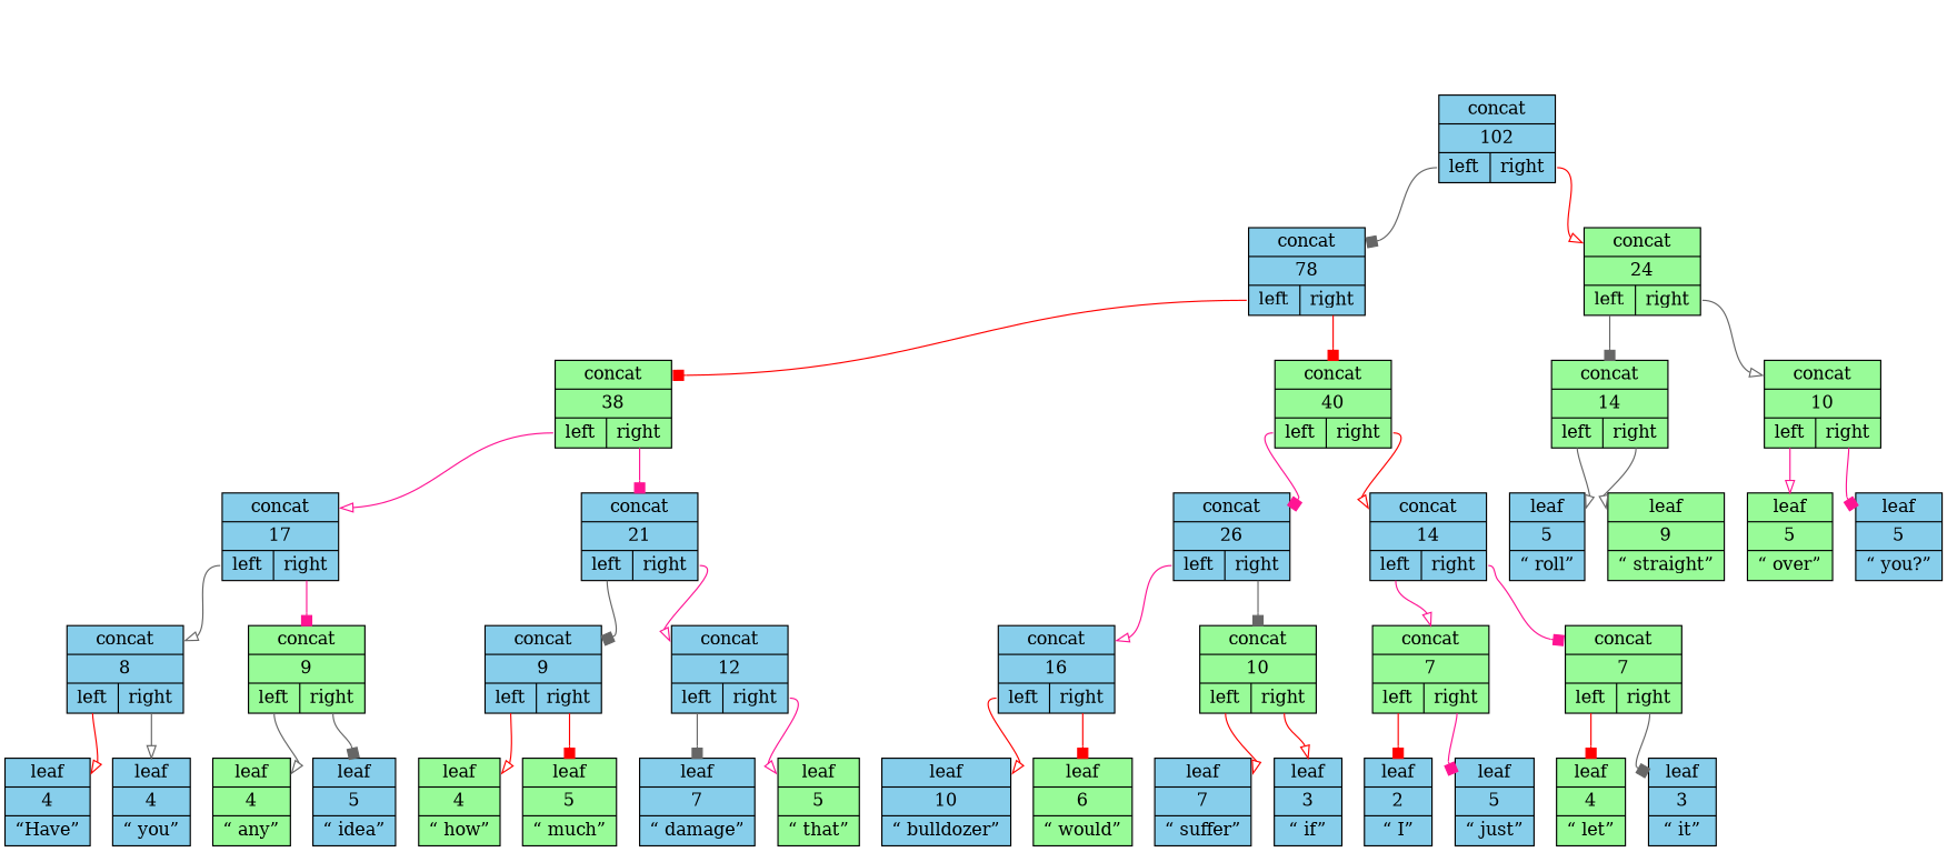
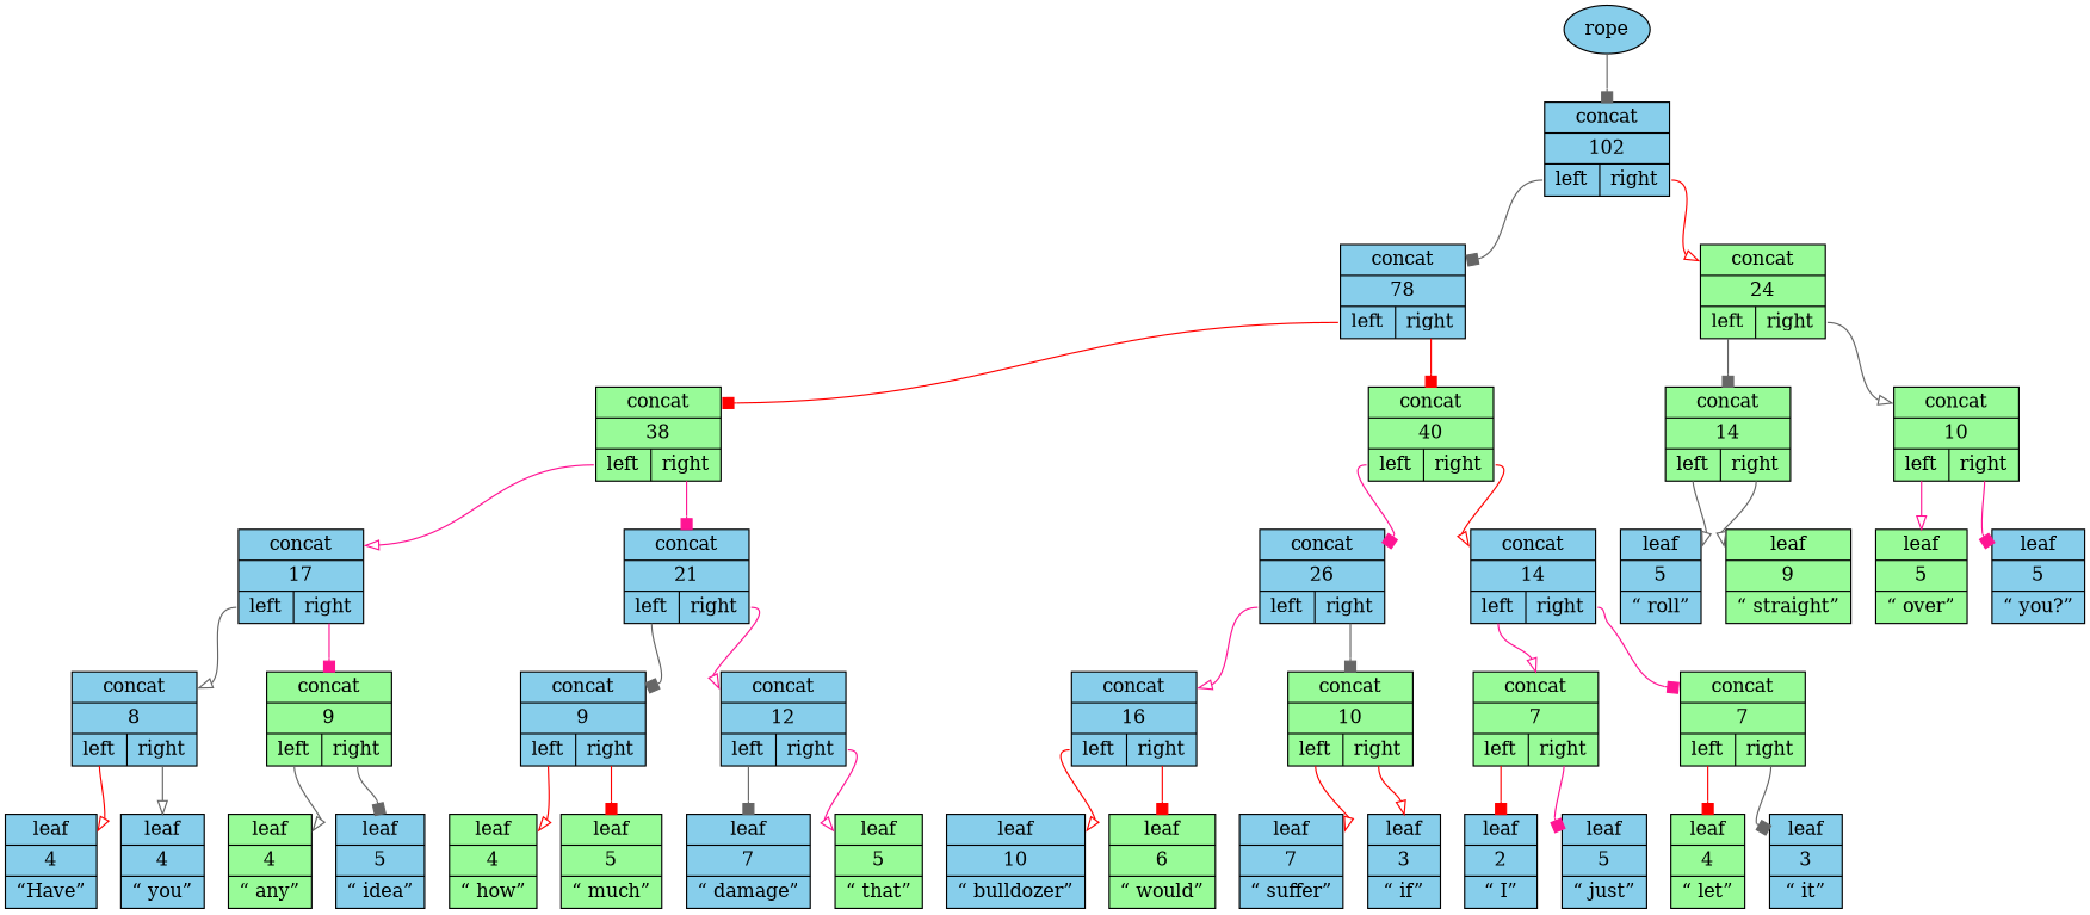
  digraph {
    node [fillcolor=skyblue shape=record style=filled]
    edge [headport=type tailport=left color=gray40 arrowhead=box]
    n1 [label="{<type> concat | <length> 102 | { <left> left | <right> right } }"]
    n2 [label="{<type> concat | <length> 78 | { <left> left | <right> right } }"]
    n3 [fillcolor=palegreen label="{<type> concat | <length> 24 | { <left> left | <right> right } }"]
    n4 [fillcolor=palegreen label="{<type> concat | <length> 38 | { <left> left | <right> right } }"]
    n5 [fillcolor=palegreen label="{<type> concat | <length> 40 | { <left> left | <right> right } }"]
    n6 [label="{<type> concat | <length> 17 | { <left> left | <right> right } }"]
    n7 [label="{<type> concat | <length> 21 | { <left> left | <right> right } }"]
    n8 [label="{<type> concat | <length> 8 | { <left> left | <right> right } }"]
    n9 [fillcolor=palegreen label="{<type> concat | <length> 9 | { <left> left | <right> right } }"]
    n10 [label="{ <type> leaf | <length> 4 | <value> &#8220;Have&#8221; }"]
    n11 [label="{ <type> leaf | <length> 4 | <value> &#8220; you&#8221; }"]
    n12 [label="{ <type> leaf | <length> 4 | <value> &#8220; any&#8221; }" fillcolor=palegreen]
    n13 [label="{ <type> leaf | <length> 5 | <value> &#8220; idea&#8221; }"]
    n14 [label="{<type> concat | <length> 9 | { <left> left | <right> right } }"]
    n15 [label="{<type> concat | <length> 12 | { <left> left | <right> right } }"]
    n16 [label="{ <type> leaf | <length> 4 | <value> &#8220; how&#8221; }" fillcolor=palegreen]
    n17 [label="{ <type> leaf | <length> 5 | <value> &#8220; much&#8221; }" fillcolor=palegreen]
    n18 [label="{ <type> leaf | <length> 7 | <value> &#8220; damage&#8221; }"]
    n19 [label="{ <type> leaf | <length> 5 | <value> &#8220; that&#8221; }" fillcolor=palegreen]
    n20 [label="{<type> concat | <length> 26 | { <left> left | <right> right } }"]
    n21 [label="{<type> concat | <length> 14 | { <left> left | <right> right } }"]
    n22 [label="{<type> concat | <length> 16 | { <left> left | <right> right } }"]
    n23 [fillcolor=palegreen label="{<type> concat | <length> 10 | { <left> left | <right> right } }"]
    n24 [label="{ <type> leaf | <length> 10 | <value> &#8220; bulldozer&#8221; }"]
    n25 [label="{ <type> leaf | <length> 6 | <value> &#8220; would&#8221; }" fillcolor=palegreen]
    n26 [label="{ <type> leaf | <length> 7 | <value> &#8220; suffer&#8221; }"]
    n27 [label="{ <type> leaf | <length> 3 | <value> &#8220; if&#8221; }"]
    n28 [fillcolor=palegreen label="{<type> concat | <length> 7 | { <left> left | <right> right } }"]
    n29 [fillcolor=palegreen label="{<type> concat | <length> 7 | { <left> left | <right> right } }"]
    n30 [label="{ <type> leaf | <length> 2 | <value> &#8220; I&#8221; }"]
    n31 [label="{ <type> leaf | <length> 5 | <value> &#8220; just&#8221; }"]
    n32 [label="{ <type> leaf | <length> 4 | <value> &#8220; let&#8221; }" fillcolor=palegreen]
    n33 [label="{ <type> leaf | <length> 3 | <value> &#8220; it&#8221; }"]
    n34 [fillcolor=palegreen label="{<type> concat | <length> 14 | { <left> left | <right> right } }"]
    n35 [fillcolor=palegreen label="{<type> concat | <length> 10 | { <left> left | <right> right } }"]
    n36 [label="{ <type> leaf | <length> 5 | <value> &#8220; roll&#8221; }"]
    n37 [label="{ <type> leaf | <length> 9 | <value> &#8220; straight&#8221; }" fillcolor=palegreen]
    n38 [label="{ <type> leaf | <length> 5 | <value> &#8220; over&#8221; }" fillcolor=palegreen]
    n39 [label="{ <type> leaf | <length> 5 | <value> &#8220; you?&#8221; }"]
+   n40 [label=rope shape=oval]
    n1 -> n2
    n1 -> n3 [tailport=right color=red arrowhead=onormal]
    n2 -> n4 [color=red]
    n2 -> n5 [tailport=right color=red]
    n3 -> n34
    n3 -> n35 [tailport=right arrowhead=onormal]
    n4 -> n6 [color=deeppink arrowhead=onormal]
    n4 -> n7 [tailport=right color=deeppink]
    n5 -> n20 [color=deeppink]
    n5 -> n21 [tailport=right color=red arrowhead=onormal]
    n6 -> n8 [arrowhead=onormal]
    n6 -> n9 [tailport=right color=deeppink]
    n7 -> n14
    n7 -> n15 [tailport=right color=deeppink arrowhead=onormal]
    n8 -> n10 [color=red arrowhead=onormal]
    n8 -> n11 [tailport=right arrowhead=onormal]
    n9 -> n12 [arrowhead=onormal]
    n9 -> n13 [tailport=right]
    n14 -> n16 [color=red arrowhead=onormal]
    n14 -> n17 [tailport=right color=red]
    n15 -> n18
    n15 -> n19 [tailport=right color=deeppink arrowhead=onormal]
    n20 -> n22 [color=deeppink arrowhead=onormal]
    n20 -> n23 [tailport=right]
    n21 -> n28 [color=deeppink arrowhead=onormal]
    n21 -> n29 [tailport=right color=deeppink]
    n22 -> n24 [color=red arrowhead=onormal]
    n22 -> n25 [tailport=right color=red]
    n23 -> n26 [color=red arrowhead=onormal]
    n23 -> n27 [tailport=right color=red arrowhead=onormal]
    n28 -> n30 [color=red]
    n28 -> n31 [tailport=right color=deeppink]
    n29 -> n32 [color=red]
    n29 -> n33 [tailport=right]
    n34 -> n36 [arrowhead=onormal]
    n34 -> n37 [tailport=right arrowhead=onormal]
    n35 -> n38 [color=deeppink arrowhead=onormal]
    n35 -> n39 [tailport=right color=deeppink]
+   n40 -> n1 [headport="" tailport=""]
  }
